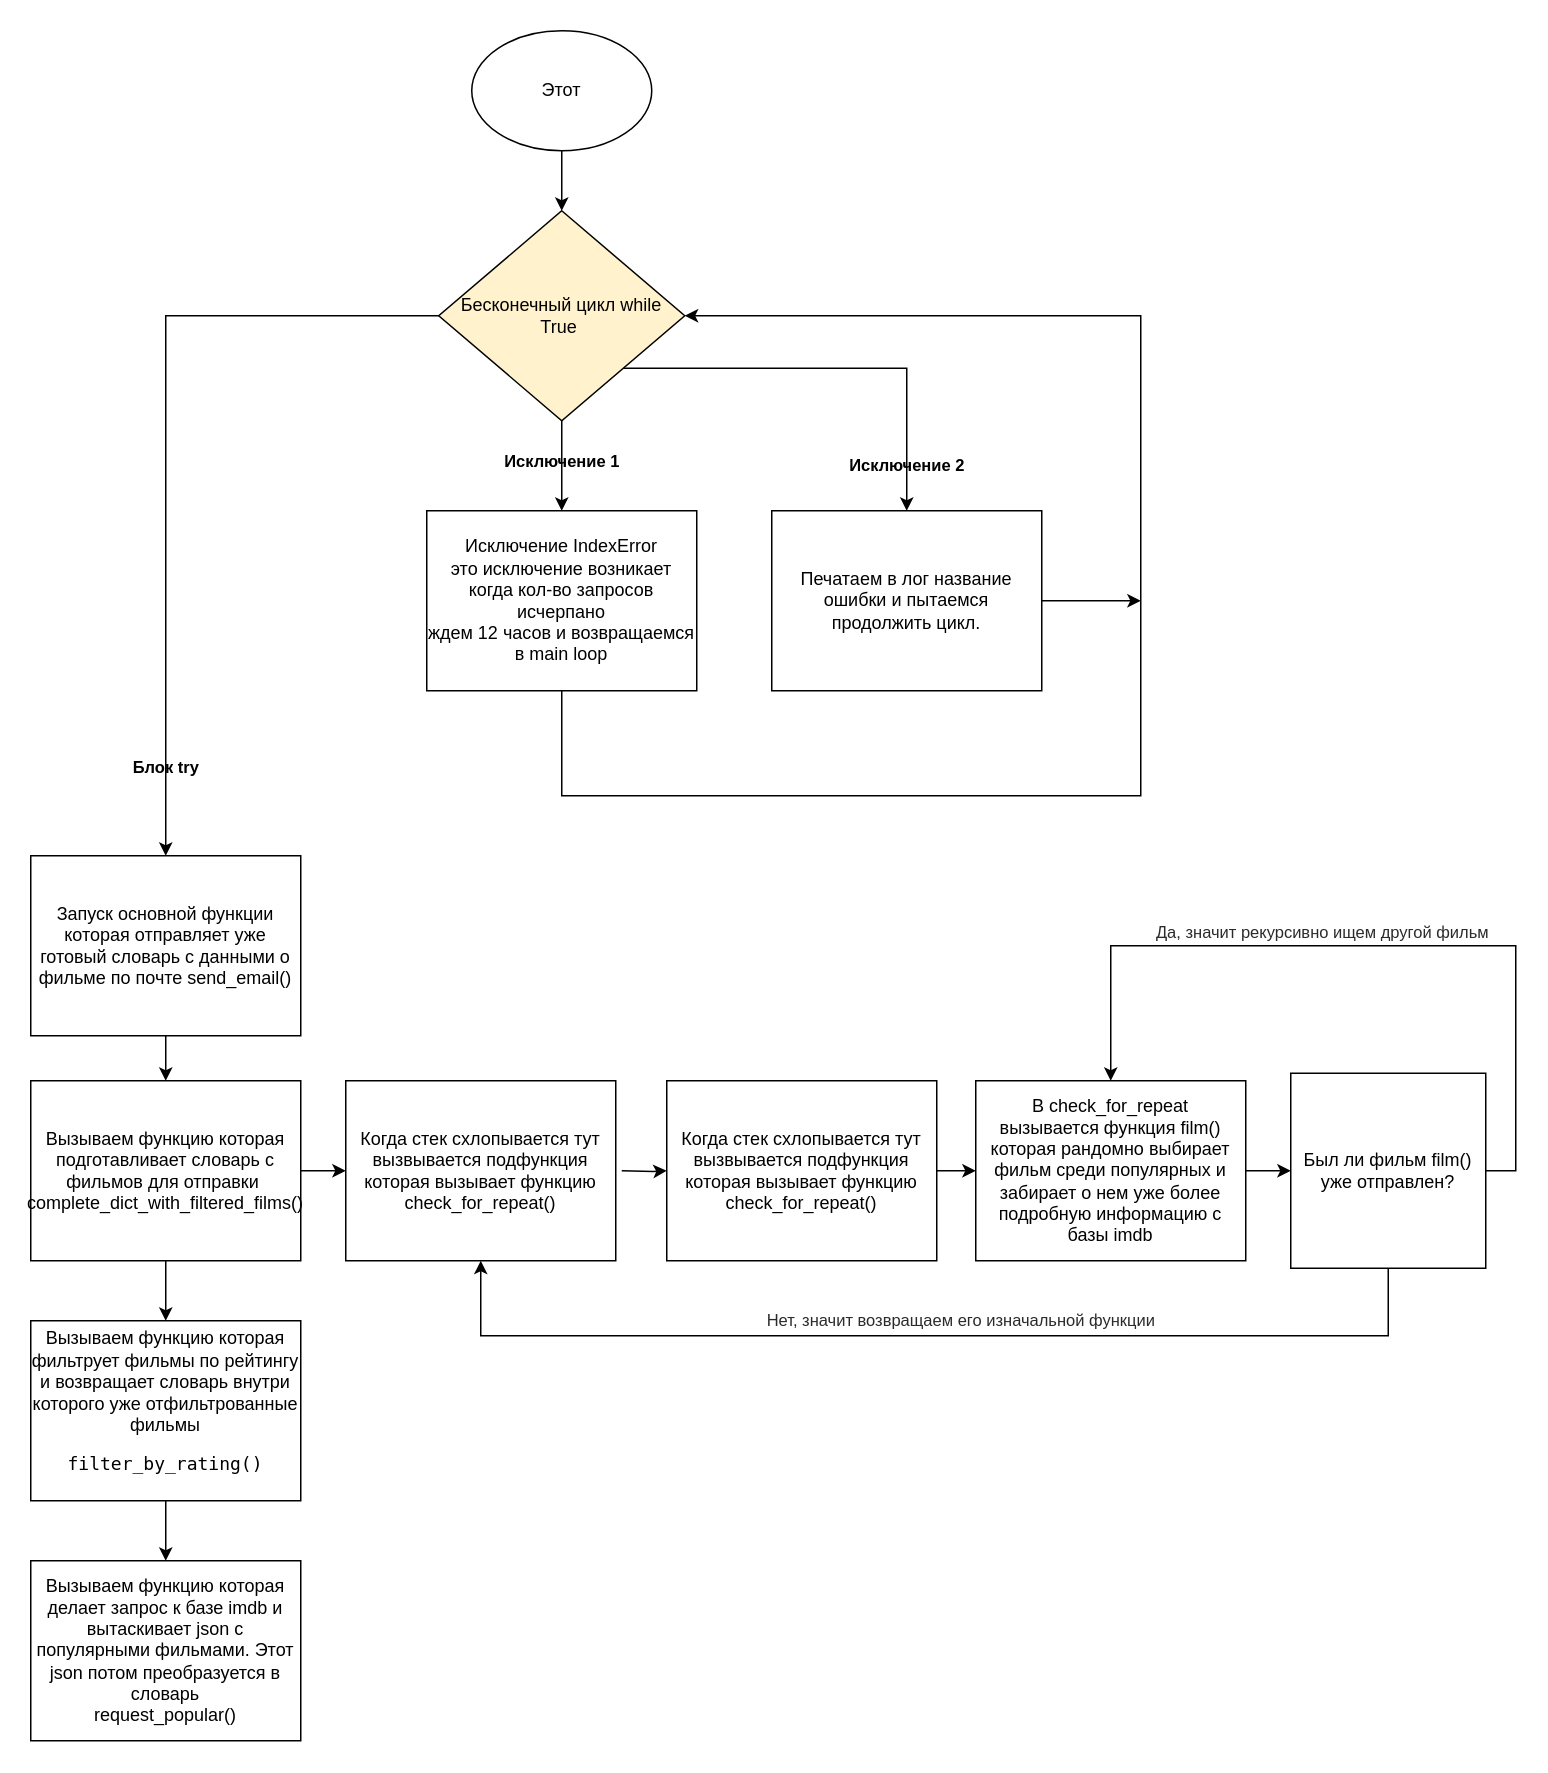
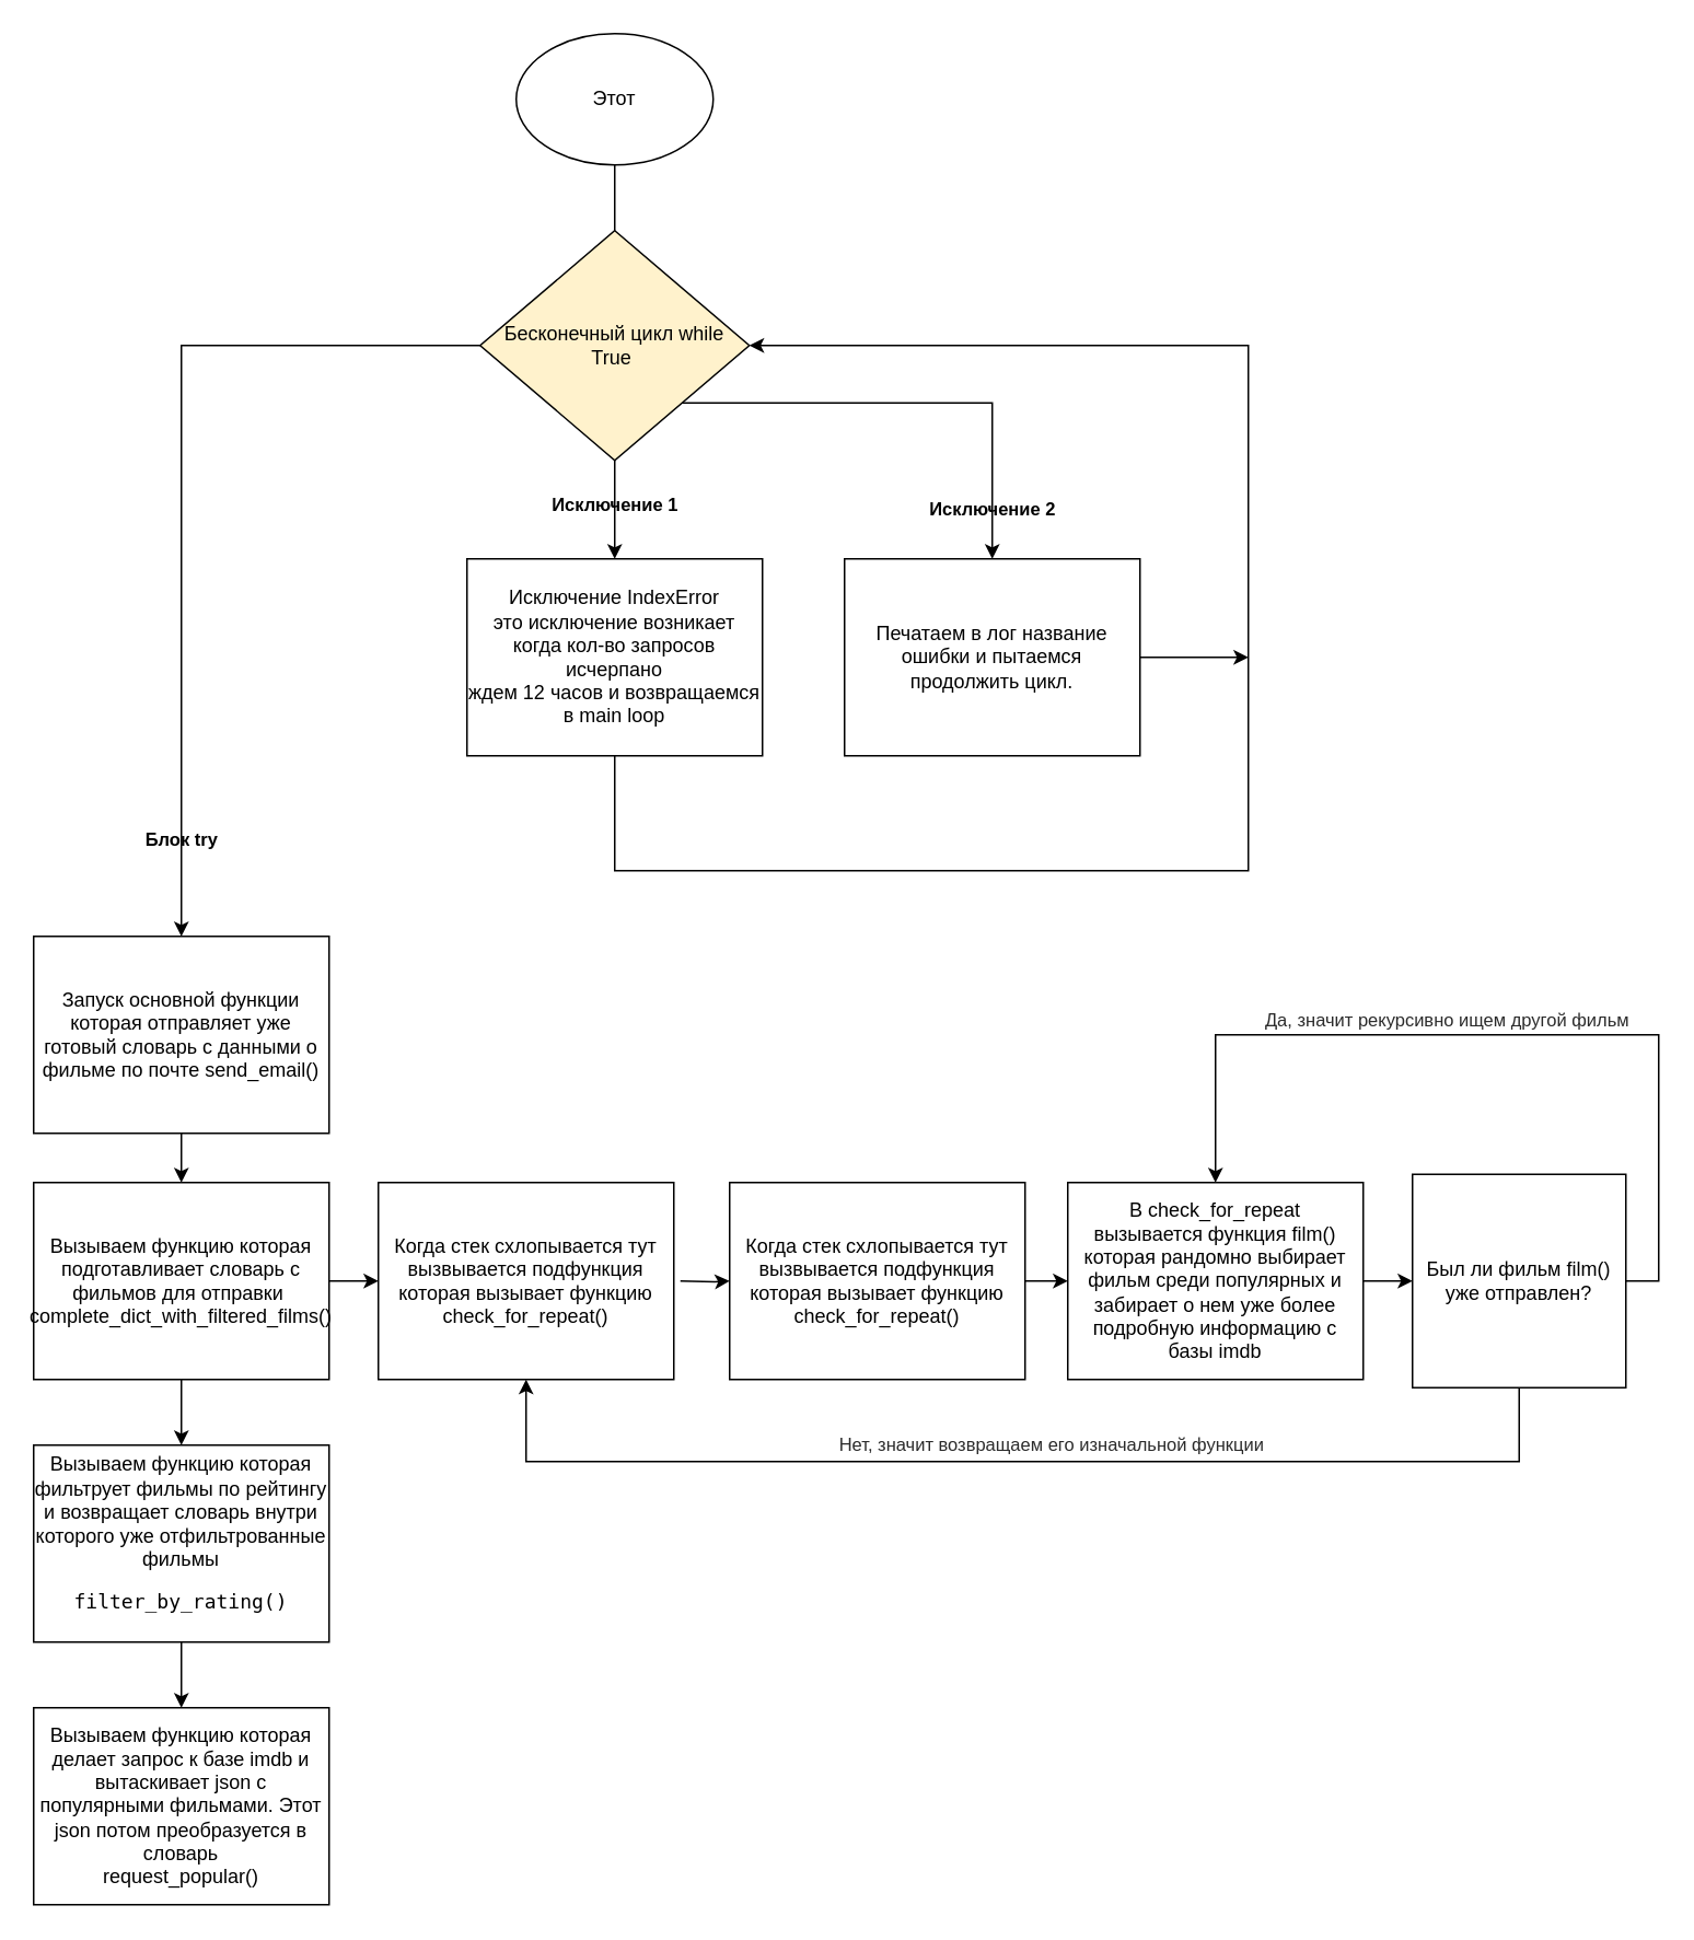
  <mxCell id="0" />
  <mxCell id="1" parent="0" />
- <mxCell id="2" value="" style="edgeStyle=orthogonalEdgeStyle;rounded=0;orthogonalLoop=1;jettySize=auto;html=1;" edge="1" parent="1" source="3" target="7"><mxGeometry relative="1" as="geometry" /></mxCell>
+ <mxCell id="2" value="" style="edgeStyle=orthogonalEdgeStyle;rounded=0;orthogonalLoop=1;jettySize=auto;html=1;endArrow=none;" edge="1" parent="1" source="3" target="7"><mxGeometry relative="1" as="geometry" /></mxCell>
  <mxCell id="3" value="Этот" style="ellipse;whiteSpace=wrap;html=1;" vertex="1" parent="1"><mxGeometry x="314" y="20" width="120" height="80" as="geometry" /></mxCell>
  <mxCell id="4" value="&lt;br&gt;&lt;span style=&quot;color: rgb(0, 0, 0); font-family: Helvetica; font-size: 11px; font-style: normal; font-variant-ligatures: normal; font-variant-caps: normal; letter-spacing: normal; orphans: 2; text-align: center; text-indent: 0px; text-transform: none; widows: 2; word-spacing: 0px; -webkit-text-stroke-width: 0px; text-decoration-thickness: initial; text-decoration-style: initial; text-decoration-color: initial; float: none; display: inline !important;&quot;&gt;Исключение 1&lt;/span&gt;&lt;br&gt;" style="edgeStyle=orthogonalEdgeStyle;rounded=0;orthogonalLoop=1;jettySize=auto;html=1;fontStyle=1;entryX=0.5;entryY=0;entryDx=0;entryDy=0;labelBackgroundColor=none;" edge="1" parent="1" source="7" target="11"><mxGeometry x="-0.333" relative="1" as="geometry"><mxPoint x="374" y="320" as="targetPoint" /><mxPoint as="offset" /></mxGeometry></mxCell>
  <mxCell id="5" value="Исключение 2" style="edgeStyle=orthogonalEdgeStyle;rounded=0;orthogonalLoop=1;jettySize=auto;html=1;exitX=1;exitY=1;exitDx=0;exitDy=0;fontStyle=1;labelBackgroundColor=none;" edge="1" parent="1" source="7" target="13"><mxGeometry x="0.789" relative="1" as="geometry"><Array as="points"><mxPoint x="604" y="245" /></Array><mxPoint as="offset" /></mxGeometry></mxCell>
  <mxCell id="6" value="Блок try" style="edgeStyle=orthogonalEdgeStyle;rounded=0;orthogonalLoop=1;jettySize=auto;html=1;exitX=0;exitY=0.5;exitDx=0;exitDy=0;entryX=0.5;entryY=0;entryDx=0;entryDy=0;fontStyle=1;labelBackgroundColor=none;" edge="1" parent="1" source="7" target="9"><mxGeometry x="0.784" relative="1" as="geometry"><mxPoint as="offset" /></mxGeometry></mxCell>
  <mxCell id="7" value="Бесконечный цикл while True&amp;nbsp;" style="rhombus;whiteSpace=wrap;html=1;fillColor=#fff2cc;" vertex="1" parent="1"><mxGeometry x="292" y="140" width="164" height="140" as="geometry" /></mxCell>
  <mxCell id="8" value="" style="edgeStyle=orthogonalEdgeStyle;rounded=0;orthogonalLoop=1;jettySize=auto;html=1;labelBackgroundColor=none;" edge="1" parent="1" source="9" target="16"><mxGeometry relative="1" as="geometry" /></mxCell>
  <mxCell id="9" value="Запуск основной функции&lt;br&gt;которая отправляет уже готовый словарь с данными о фильме по почте send_email()" style="rounded=0;whiteSpace=wrap;html=1;" vertex="1" parent="1"><mxGeometry x="20" y="570" width="180" height="120" as="geometry" /></mxCell>
  <mxCell id="10" style="edgeStyle=orthogonalEdgeStyle;rounded=0;orthogonalLoop=1;jettySize=auto;html=1;exitX=0.5;exitY=1;exitDx=0;exitDy=0;entryX=1;entryY=0.5;entryDx=0;entryDy=0;" edge="1" parent="1" source="11" target="7"><mxGeometry relative="1" as="geometry"><Array as="points"><mxPoint x="374" y="530" /><mxPoint x="760" y="530" /><mxPoint x="760" y="210" /></Array></mxGeometry></mxCell>
  <mxCell id="11" value="Исключение IndexError&lt;br&gt;это исключение возникает когда кол-во запросов исчерпано&lt;br&gt;ждем 12 часов и возвращаемся в main loop" style="rounded=0;whiteSpace=wrap;html=1;" vertex="1" parent="1"><mxGeometry x="284" y="340" width="180" height="120" as="geometry" /></mxCell>
  <mxCell id="12" style="edgeStyle=orthogonalEdgeStyle;rounded=0;orthogonalLoop=1;jettySize=auto;html=1;exitX=1;exitY=0.5;exitDx=0;exitDy=0;" edge="1" parent="1" source="13"><mxGeometry relative="1" as="geometry"><mxPoint x="760" y="400" as="targetPoint" /></mxGeometry></mxCell>
  <mxCell id="13" value="Печатаем в лог название ошибки и пытаемся продолжить цикл." style="rounded=0;whiteSpace=wrap;html=1;" vertex="1" parent="1"><mxGeometry x="514" y="340" width="180" height="120" as="geometry" /></mxCell>
  <mxCell id="14" value="" style="edgeStyle=orthogonalEdgeStyle;rounded=0;orthogonalLoop=1;jettySize=auto;html=1;labelBackgroundColor=none;fontColor=#000000;" edge="1" parent="1" source="16" target="18"><mxGeometry relative="1" as="geometry" /></mxCell>
  <mxCell id="15" value="" style="edgeStyle=orthogonalEdgeStyle;rounded=0;orthogonalLoop=1;jettySize=auto;html=1;labelBackgroundColor=none;fontColor=#2B2B2B;" edge="1" parent="1" source="16" target="21"><mxGeometry relative="1" as="geometry" /></mxCell>
  <mxCell id="16" value="Вызываем функцию которая подготавливает словарь с фильмов для отправки&amp;nbsp;&lt;br&gt;complete_dict_with_filtered_films()&lt;br&gt;" style="rounded=0;whiteSpace=wrap;html=1;" vertex="1" parent="1"><mxGeometry x="20" y="720" width="180" height="120" as="geometry" /></mxCell>
  <mxCell id="17" value="" style="edgeStyle=orthogonalEdgeStyle;rounded=0;orthogonalLoop=1;jettySize=auto;html=1;labelBackgroundColor=none;fontColor=#2B2B2B;" edge="1" parent="1" source="18" target="19"><mxGeometry relative="1" as="geometry" /></mxCell>
  <mxCell id="18" value="Вызываем функцию которая фильтрует фильмы по рейтингу и возвращает словарь внутри которого уже отфильтрованные фильмы&lt;br&gt;&lt;pre style=&quot;&quot;&gt;&lt;font face=&quot;JetBrains Mono, monospace&quot;&gt;filter_by_rating()&lt;br&gt;&lt;/font&gt;&lt;/pre&gt;" style="rounded=0;whiteSpace=wrap;html=1;" vertex="1" parent="1"><mxGeometry x="20" y="880" width="180" height="120" as="geometry" /></mxCell>
  <mxCell id="19" value="Вызываем функцию которая делает запрос к базе imdb и вытаскивает json с популярными фильмами. Этот json потом преобразуется в словарь&lt;br&gt;request_popular()" style="rounded=0;whiteSpace=wrap;html=1;" vertex="1" parent="1"><mxGeometry x="20" y="1040" width="180" height="120" as="geometry" /></mxCell>
  <mxCell id="20" value="" style="edgeStyle=orthogonalEdgeStyle;rounded=0;orthogonalLoop=1;jettySize=auto;html=1;labelBackgroundColor=none;fontColor=#2B2B2B;" edge="1" parent="1" target="23"><mxGeometry relative="1" as="geometry"><mxPoint x="414" y="780" as="sourcePoint" /></mxGeometry></mxCell>
  <mxCell id="21" value="Когда стек схлопывается тут вызвывается подфункция которая вызывает функцию check_for_repeat()" style="rounded=0;whiteSpace=wrap;html=1;" vertex="1" parent="1"><mxGeometry x="230" y="720" width="180" height="120" as="geometry" /></mxCell>
  <mxCell id="22" value="" style="edgeStyle=orthogonalEdgeStyle;rounded=0;orthogonalLoop=1;jettySize=auto;html=1;labelBackgroundColor=none;fontColor=#2B2B2B;" edge="1" parent="1" source="23" target="25"><mxGeometry relative="1" as="geometry" /></mxCell>
  <mxCell id="23" value="Когда стек схлопывается тут вызвывается подфункция которая вызывает функцию check_for_repeat()" style="rounded=0;whiteSpace=wrap;html=1;" vertex="1" parent="1"><mxGeometry x="444" y="720" width="180" height="120" as="geometry" /></mxCell>
  <mxCell id="24" value="" style="edgeStyle=orthogonalEdgeStyle;rounded=0;orthogonalLoop=1;jettySize=auto;html=1;labelBackgroundColor=none;fontColor=#2B2B2B;" edge="1" parent="1" source="25" target="29"><mxGeometry relative="1" as="geometry" /></mxCell>
  <mxCell id="25" value="В check_for_repeat&lt;br&gt;вызывается функция film() которая рандомно выбирает фильм среди популярных и забирает о нем уже более подробную информацию с базы imdb" style="rounded=0;whiteSpace=wrap;html=1;" vertex="1" parent="1"><mxGeometry x="650" y="720" width="180" height="120" as="geometry" /></mxCell>
  <mxCell id="26" value="Нет, значит возвращаем его изначальной функции" style="edgeStyle=orthogonalEdgeStyle;rounded=0;orthogonalLoop=1;jettySize=auto;html=1;exitX=0.5;exitY=1;exitDx=0;exitDy=0;entryX=0.5;entryY=1;entryDx=0;entryDy=0;labelBackgroundColor=default;fontColor=#2B2B2B;" edge="1" parent="1" source="29" target="21"><mxGeometry x="-0.057" y="-10" relative="1" as="geometry"><Array as="points"><mxPoint x="925" y="890" /><mxPoint x="320" y="890" /></Array><mxPoint as="offset" /></mxGeometry></mxCell>
  <mxCell id="27" style="edgeStyle=orthogonalEdgeStyle;rounded=0;orthogonalLoop=1;jettySize=auto;html=1;exitX=1;exitY=0.5;exitDx=0;exitDy=0;entryX=0.5;entryY=0;entryDx=0;entryDy=0;labelBackgroundColor=default;fontColor=#2B2B2B;" edge="1" parent="1" source="29" target="25"><mxGeometry relative="1" as="geometry"><Array as="points"><mxPoint x="1010" y="780" /><mxPoint x="1010" y="630" /><mxPoint x="740" y="630" /></Array></mxGeometry></mxCell>
  <mxCell id="28" value="Да, значит рекурсивно ищем другой фильм" style="edgeLabel;html=1;align=center;verticalAlign=middle;resizable=0;points=[];fontColor=#2B2B2B;" vertex="1" connectable="0" parent="27"><mxGeometry x="0.226" relative="1" as="geometry"><mxPoint x="25" y="-10" as="offset" /></mxGeometry></mxCell>
  <mxCell id="29" value="Был ли фильм film() уже отправлен?" style="whiteSpace=wrap;html=1;rounded=0;" vertex="1" parent="1"><mxGeometry x="860" y="715" width="130" height="130" as="geometry" /></mxCell>
